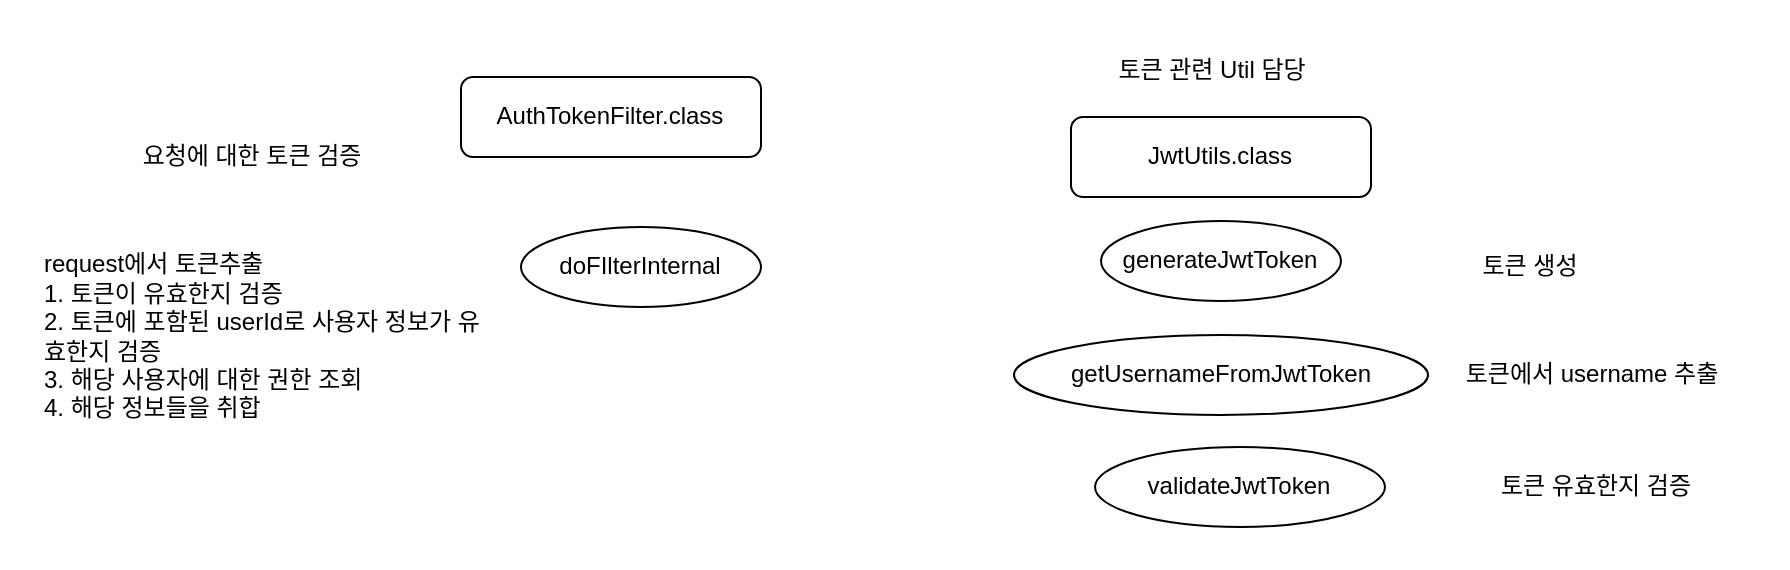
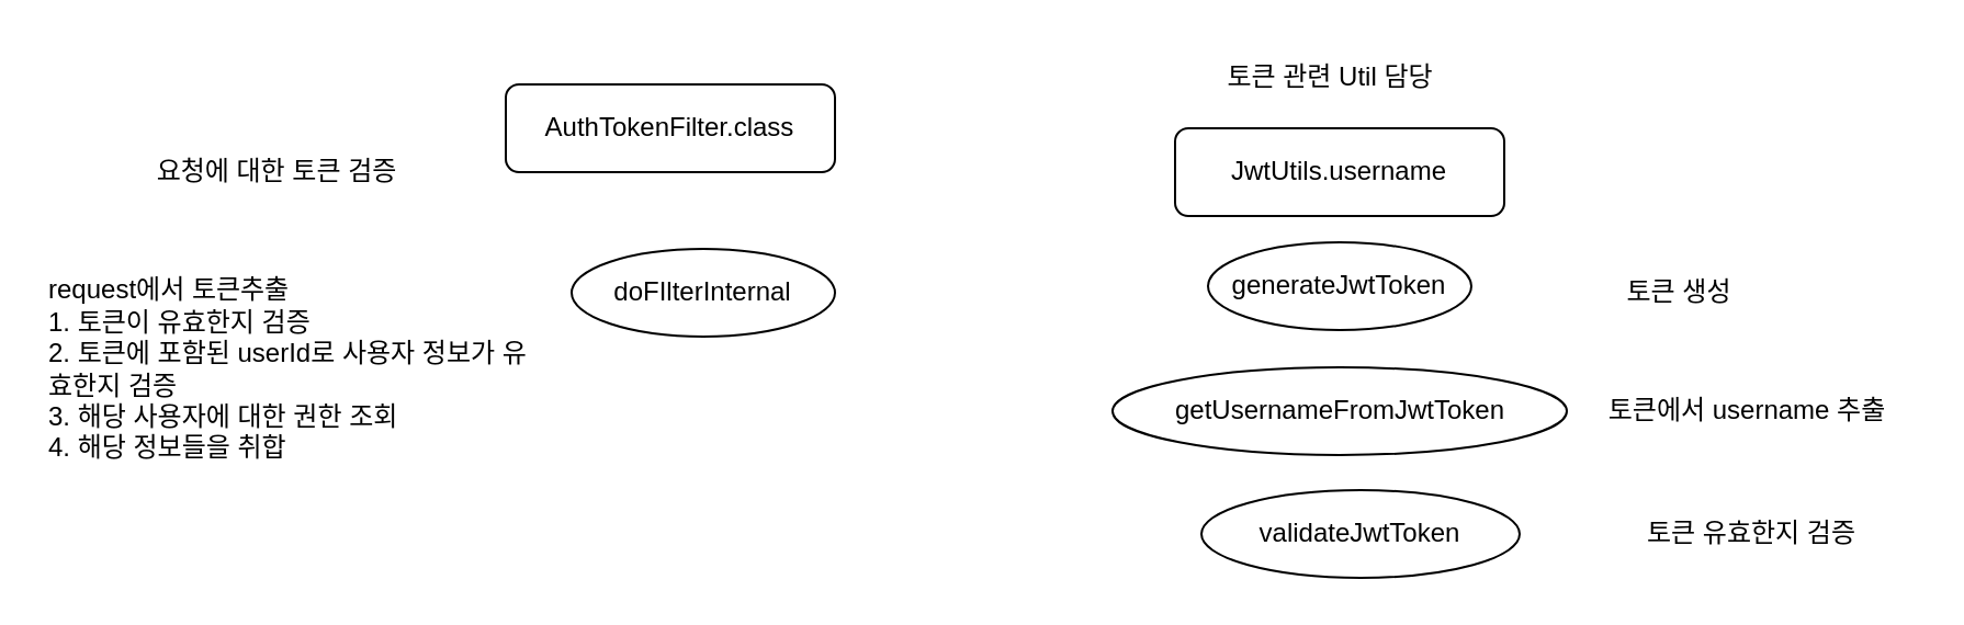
  <mxCell id="0" />
  <mxCell id="1" parent="0" />
  <mxCell id="2" value="요청에 대한 토큰 검증" style="text;html=1;strokeColor=none;fillColor=none;align=center;verticalAlign=middle;whiteSpace=wrap;rounded=0;" vertex="1" parent="1"><mxGeometry x="51" y="63" width="150" height="30" as="geometry" /></mxCell>
  <mxCell id="3" value="AuthTokenFilter.class" style="rounded=1;whiteSpace=wrap;html=1;" vertex="1" parent="1"><mxGeometry x="230" y="38" width="150" height="40" as="geometry" /></mxCell>
  <mxCell id="4" value="doFIlterInternal" style="ellipse;whiteSpace=wrap;html=1;" vertex="1" parent="1"><mxGeometry x="260" y="113" width="120" height="40" as="geometry" /></mxCell>
  <mxCell id="5" value="request에서 토큰추출&lt;br&gt;1. 토큰이 유효한지 검증&lt;br&gt;2. 토큰에 포함된 userId로 사용자 정보가 유효한지 검증&lt;br&gt;3. 해당 사용자에 대한 권한 조회&lt;br&gt;4. 해당 정보들을 취합&amp;nbsp;" style="text;html=1;strokeColor=none;fillColor=none;align=left;verticalAlign=middle;whiteSpace=wrap;rounded=0;" vertex="1" parent="1"><mxGeometry x="20" y="113" width="230" height="110" as="geometry" /></mxCell>
- <mxCell id="6" value="JwtUtils.class" style="rounded=1;whiteSpace=wrap;html=1;" vertex="1" parent="1"><mxGeometry x="535" y="58" width="150" height="40" as="geometry" /></mxCell>
+ <mxCell id="6" value="JwtUtils.username" style="rounded=1;whiteSpace=wrap;html=1;" vertex="1" parent="1"><mxGeometry x="535" y="58" width="150" height="40" as="geometry" /></mxCell>
  <mxCell id="7" value="토큰 관련 Util 담당" style="text;html=1;strokeColor=none;fillColor=none;align=center;verticalAlign=middle;whiteSpace=wrap;rounded=0;" vertex="1" parent="1"><mxGeometry x="531" y="20" width="150" height="30" as="geometry" /></mxCell>
  <mxCell id="8" value="generateJwtToken" style="ellipse;whiteSpace=wrap;html=1;" vertex="1" parent="1"><mxGeometry x="550" y="110" width="120" height="40" as="geometry" /></mxCell>
  <mxCell id="9" value="토큰 생성" style="text;html=1;strokeColor=none;fillColor=none;align=center;verticalAlign=middle;whiteSpace=wrap;rounded=0;" vertex="1" parent="1"><mxGeometry x="690" y="118" width="150" height="30" as="geometry" /></mxCell>
  <mxCell id="10" value="getUsernameFromJwtToken" style="ellipse;whiteSpace=wrap;html=1;" vertex="1" parent="1"><mxGeometry x="506.5" y="167" width="207" height="40" as="geometry" /></mxCell>
  <mxCell id="11" value="토큰에서 username 추출" style="text;html=1;strokeColor=none;fillColor=none;align=center;verticalAlign=middle;whiteSpace=wrap;rounded=0;" vertex="1" parent="1"><mxGeometry x="721" y="172" width="150" height="30" as="geometry" /></mxCell>
  <mxCell id="12" value="validateJwtToken" style="ellipse;whiteSpace=wrap;html=1;" vertex="1" parent="1"><mxGeometry x="547" y="223" width="145" height="40" as="geometry" /></mxCell>
  <mxCell id="13" value="토큰 유효한지 검증" style="text;html=1;strokeColor=none;fillColor=none;align=center;verticalAlign=middle;whiteSpace=wrap;rounded=0;" vertex="1" parent="1"><mxGeometry x="723" y="228" width="150" height="30" as="geometry" /></mxCell>
